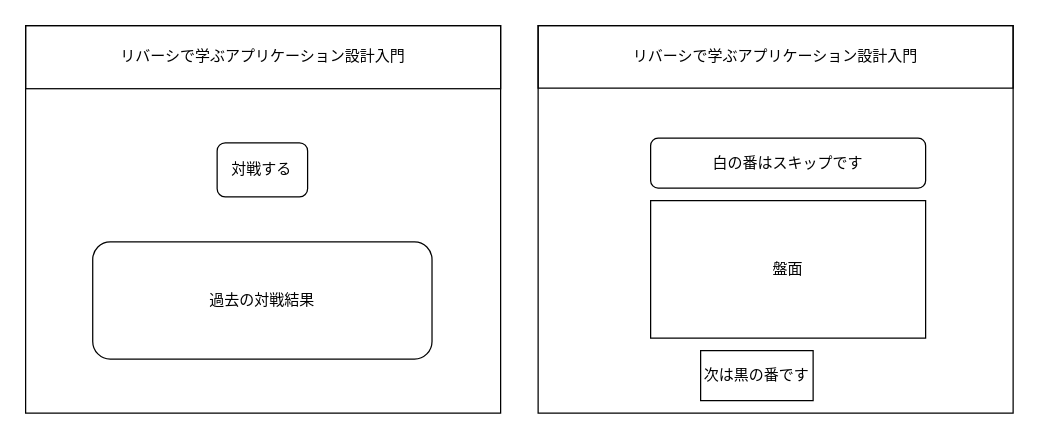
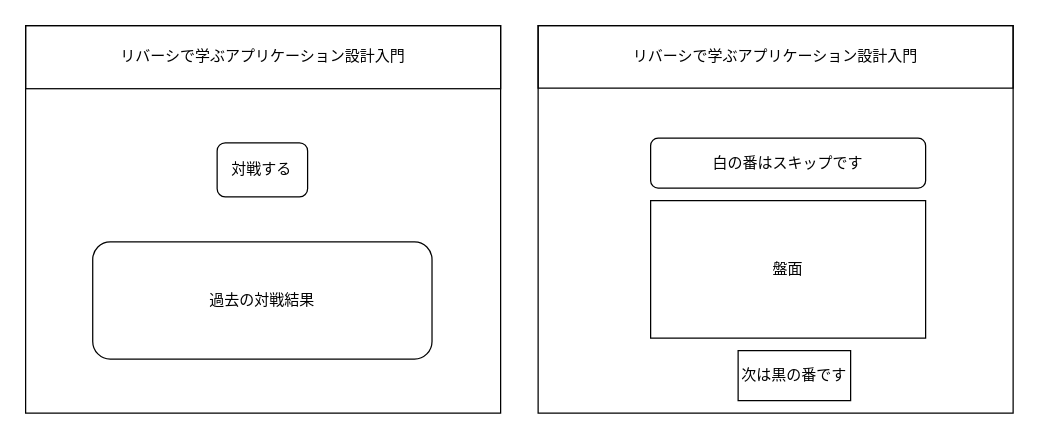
  <mxCell id="0" />
  <mxCell id="1" parent="0" />
  <mxCell id="2" value="" style="group" vertex="1" connectable="0" parent="1"><mxGeometry x="20" y="20" width="380" height="310" as="geometry" /></mxCell>
  <mxCell id="3" value="" style="rounded=0;whiteSpace=wrap;html=1;fillColor=none;" vertex="1" parent="2"><mxGeometry width="380" height="310" as="geometry" /></mxCell>
  <mxCell id="4" value="リバーシで学ぶアプリケーション設計入門" style="rounded=0;whiteSpace=wrap;html=1;fillColor=none;" vertex="1" parent="2"><mxGeometry width="380" height="50.465" as="geometry" /></mxCell>
  <mxCell id="5" value="対戦する" style="rounded=1;whiteSpace=wrap;html=1;fillColor=none;" vertex="1" parent="2"><mxGeometry x="153.206" y="93.721" width="72.381" height="43.256" as="geometry" /></mxCell>
  <mxCell id="6" value="過去の対戦結果" style="rounded=1;whiteSpace=wrap;html=1;fillColor=none;" vertex="1" parent="2"><mxGeometry x="53.683" y="173.023" width="271.429" height="93.721" as="geometry" /></mxCell>
  <mxCell id="7" value="" style="rounded=0;whiteSpace=wrap;html=1;fillColor=none;" vertex="1" parent="1"><mxGeometry x="430" y="20" width="380" height="310" as="geometry" /></mxCell>
  <mxCell id="8" value="リバーシで学ぶアプリケーション設計入門" style="rounded=0;whiteSpace=wrap;html=1;fillColor=none;" vertex="1" parent="1"><mxGeometry x="430" y="20" width="380" height="50" as="geometry" /></mxCell>
  <mxCell id="9" value="白の番はスキップです" style="rounded=1;whiteSpace=wrap;html=1;fillColor=none;" vertex="1" parent="1"><mxGeometry x="520" y="110" width="220" height="40" as="geometry" /></mxCell>
  <mxCell id="10" value="盤面" style="rounded=0;whiteSpace=wrap;html=1;fillColor=none;" vertex="1" parent="1"><mxGeometry x="520" y="160" width="220" height="110" as="geometry" /></mxCell>
- <mxCell id="11" value="次は黒の番です" style="rounded=0;whiteSpace=wrap;html=1;fillColor=none;" vertex="1" parent="1"><mxGeometry x="560" y="280" width="90" height="40" as="geometry" /></mxCell>
+ <mxCell id="11" value="次は黒の番です" style="rounded=0;whiteSpace=wrap;html=1;fillColor=none;" vertex="1" parent="1"><mxGeometry x="590" y="280" width="90" height="40" as="geometry" /></mxCell>
